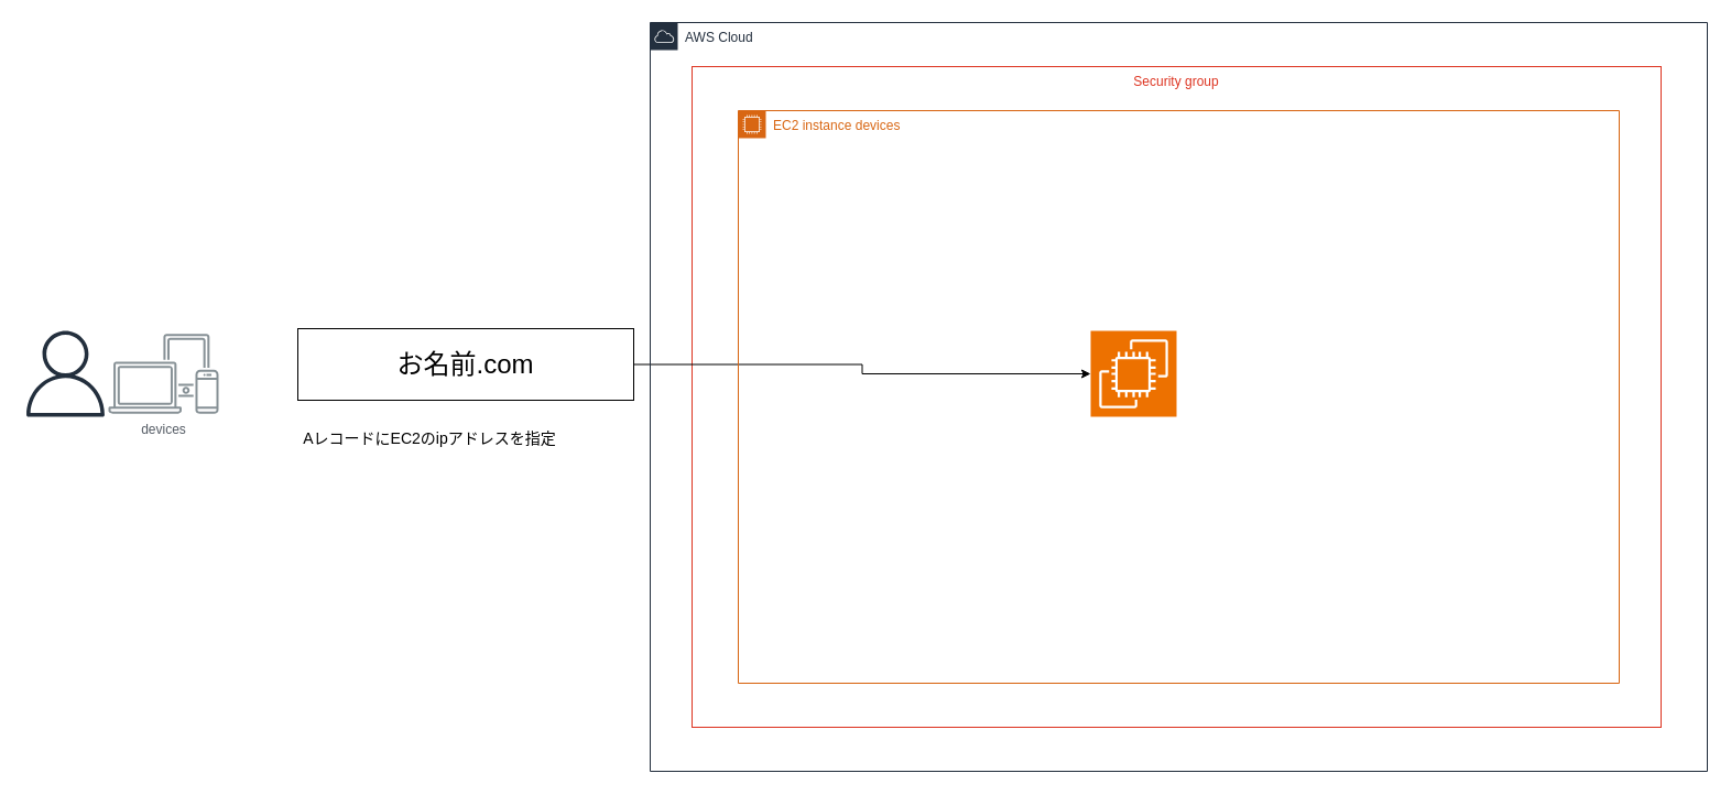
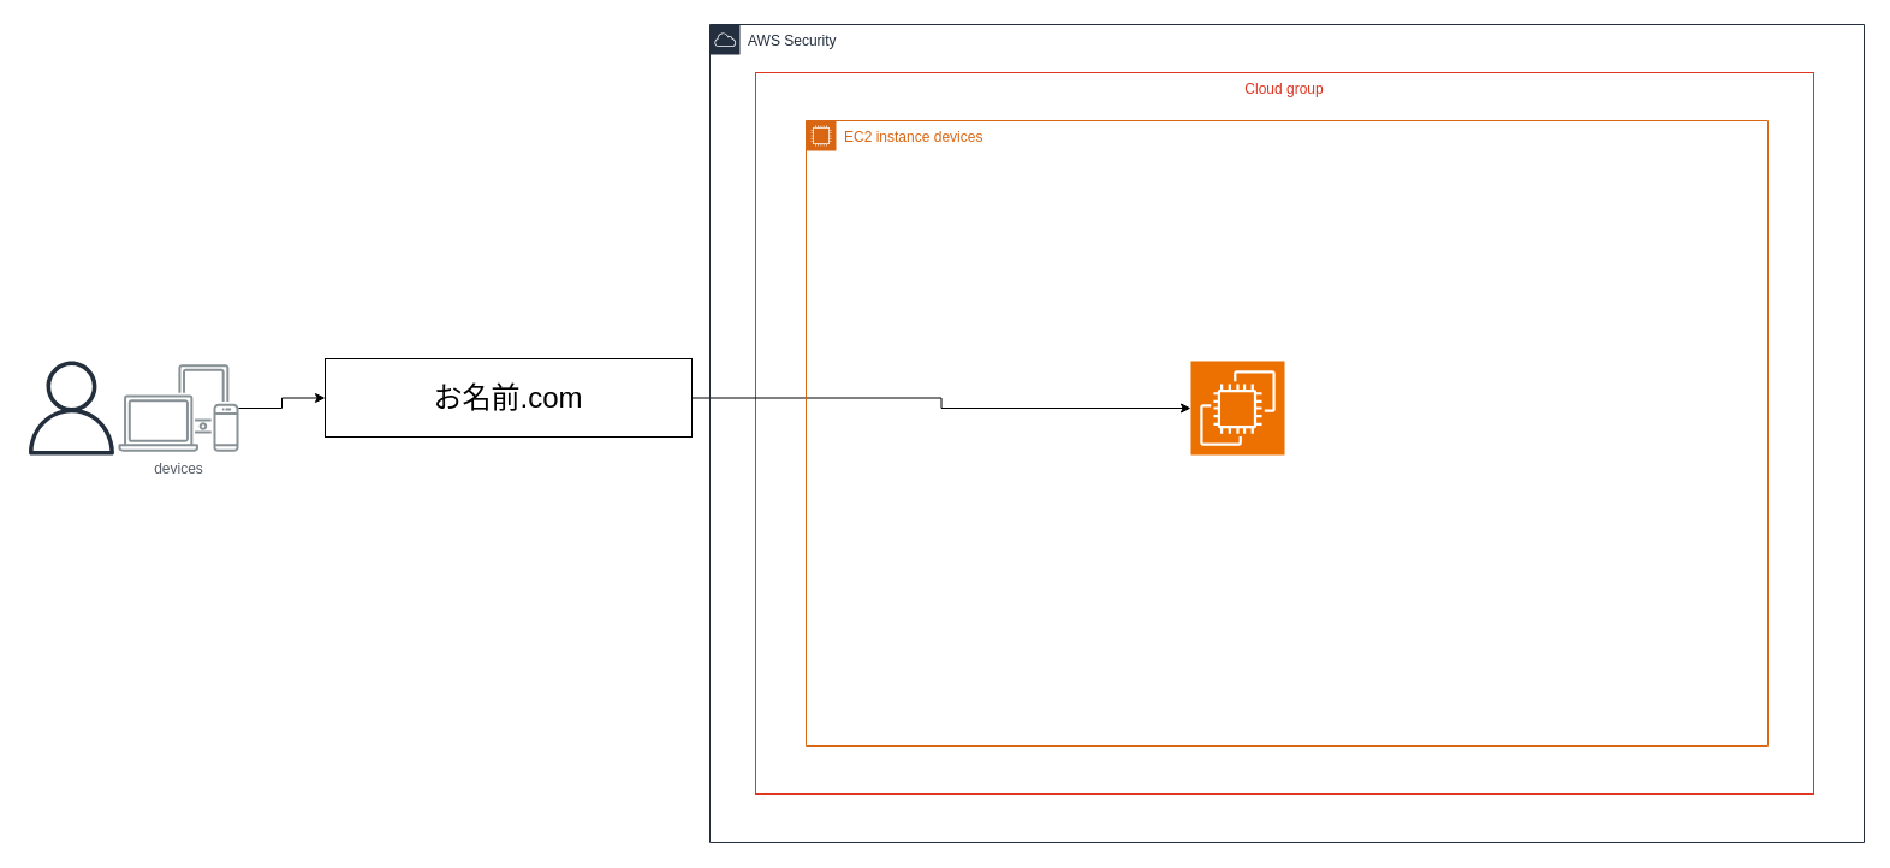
  <mxCell id="0" />
  <mxCell id="1" parent="0" />
- <mxCell id="2" value="Security group" style="fillColor=none;strokeColor=#DD3522;verticalAlign=top;fontStyle=0;fontColor=#DD3522;whiteSpace=wrap;html=1;" vertex="1" parent="1"><mxGeometry x="628" y="60" width="880" height="600" as="geometry" /></mxCell>
+ <mxCell id="2" value="Cloud group" style="fillColor=none;strokeColor=#DD3522;verticalAlign=top;fontStyle=0;fontColor=#DD3522;whiteSpace=wrap;html=1;" vertex="1" parent="1"><mxGeometry x="628" y="60" width="880" height="600" as="geometry" /></mxCell>
  <mxCell id="3" value="" style="sketch=0;outlineConnect=0;fontColor=#232F3E;gradientColor=none;fillColor=#232F3D;strokeColor=none;dashed=0;verticalLabelPosition=bottom;verticalAlign=top;align=center;html=1;fontSize=12;fontStyle=0;aspect=fixed;pointerEvents=1;shape=mxgraph.aws4.user;" vertex="1" parent="1"><mxGeometry x="20" y="300" width="78" height="78" as="geometry" /></mxCell>
  <mxCell id="4" style="edgeStyle=orthogonalEdgeStyle;rounded=0;orthogonalLoop=1;jettySize=auto;html=1;entryX=0;entryY=0.5;entryDx=0;entryDy=0;entryPerimeter=0;" edge="1" parent="1" source="11" target="6"><mxGeometry relative="1" as="geometry"><mxPoint x="680" y="341.5" as="targetPoint" /></mxGeometry></mxCell>
  <mxCell id="5" value="devices" style="sketch=0;outlineConnect=0;gradientColor=none;fontColor=#545B64;strokeColor=none;fillColor=#879196;dashed=0;verticalLabelPosition=bottom;verticalAlign=top;align=center;html=1;fontSize=12;fontStyle=0;aspect=fixed;shape=mxgraph.aws4.illustration_devices;pointerEvents=1" vertex="1" parent="1"><mxGeometry x="98" y="302.5" width="100" height="73" as="geometry" /></mxCell>
  <mxCell id="6" value="" style="sketch=0;points=[[0,0,0],[0.25,0,0],[0.5,0,0],[0.75,0,0],[1,0,0],[0,1,0],[0.25,1,0],[0.5,1,0],[0.75,1,0],[1,1,0],[0,0.25,0],[0,0.5,0],[0,0.75,0],[1,0.25,0],[1,0.5,0],[1,0.75,0]];outlineConnect=0;fontColor=#232F3E;fillColor=#ED7100;strokeColor=#ffffff;dashed=0;verticalLabelPosition=bottom;verticalAlign=top;align=center;html=1;fontSize=12;fontStyle=0;aspect=fixed;shape=mxgraph.aws4.resourceIcon;resIcon=mxgraph.aws4.ec2;" vertex="1" parent="1"><mxGeometry x="990" y="300" width="78" height="78" as="geometry" /></mxCell>
  <mxCell id="7" value="EC2 instance devices" style="points=[[0,0],[0.25,0],[0.5,0],[0.75,0],[1,0],[1,0.25],[1,0.5],[1,0.75],[1,1],[0.75,1],[0.5,1],[0.25,1],[0,1],[0,0.75],[0,0.5],[0,0.25]];outlineConnect=0;gradientColor=none;html=1;whiteSpace=wrap;fontSize=12;fontStyle=0;container=1;pointerEvents=0;collapsible=0;recursiveResize=0;shape=mxgraph.aws4.group;grIcon=mxgraph.aws4.group_ec2_instance_contents;strokeColor=#D86613;fillColor=none;verticalAlign=top;align=left;spacingLeft=30;fontColor=#D86613;dashed=0;" vertex="1" parent="1"><mxGeometry x="670" y="100" width="800" height="520" as="geometry" /></mxCell>
- <mxCell id="8" value="AWS Cloud" style="points=[[0,0],[0.25,0],[0.5,0],[0.75,0],[1,0],[1,0.25],[1,0.5],[1,0.75],[1,1],[0.75,1],[0.5,1],[0.25,1],[0,1],[0,0.75],[0,0.5],[0,0.25]];outlineConnect=0;gradientColor=none;html=1;whiteSpace=wrap;fontSize=12;fontStyle=0;container=1;pointerEvents=0;collapsible=0;recursiveResize=0;shape=mxgraph.aws4.group;grIcon=mxgraph.aws4.group_aws_cloud;strokeColor=#232F3E;fillColor=none;verticalAlign=top;align=left;spacingLeft=30;fontColor=#232F3E;dashed=0;" vertex="1" parent="1"><mxGeometry x="590" y="20" width="960" height="680" as="geometry" /></mxCell>
- <mxCell id="9" value="&lt;font style=&quot;font-size: 14px;&quot;&gt;AレコードにEC2のipアドレスを指定&lt;/font&gt;" style="text;html=1;align=center;verticalAlign=middle;whiteSpace=wrap;rounded=0;" vertex="1" parent="1"><mxGeometry x="270" y="382.5" width="240" height="30" as="geometry" /></mxCell>
+ <mxCell id="8" value="AWS Security" style="points=[[0,0],[0.25,0],[0.5,0],[0.75,0],[1,0],[1,0.25],[1,0.5],[1,0.75],[1,1],[0.75,1],[0.5,1],[0.25,1],[0,1],[0,0.75],[0,0.5],[0,0.25]];outlineConnect=0;gradientColor=none;html=1;whiteSpace=wrap;fontSize=12;fontStyle=0;container=1;pointerEvents=0;collapsible=0;recursiveResize=0;shape=mxgraph.aws4.group;grIcon=mxgraph.aws4.group_aws_cloud;strokeColor=#232F3E;fillColor=none;verticalAlign=top;align=left;spacingLeft=30;fontColor=#232F3E;dashed=0;" vertex="1" parent="1"><mxGeometry x="590" y="20" width="960" height="680" as="geometry" /></mxCell>
+ <mxCell id="10" value="" style="edgeStyle=orthogonalEdgeStyle;rounded=0;orthogonalLoop=1;jettySize=auto;html=1;entryX=0;entryY=0.5;entryDx=0;entryDy=0;entryPerimeter=0;" edge="1" parent="1" source="5" target="11"><mxGeometry relative="1" as="geometry"><mxPoint x="990" y="339" as="targetPoint" /><mxPoint x="198" y="339" as="sourcePoint" /></mxGeometry></mxCell>
  <mxCell id="11" value="&lt;font style=&quot;font-size: 24px;&quot;&gt;お名前.com&lt;/font&gt;" style="rounded=0;whiteSpace=wrap;html=1;" vertex="1" parent="1"><mxGeometry x="270" y="298" width="305" height="65" as="geometry" /></mxCell>
